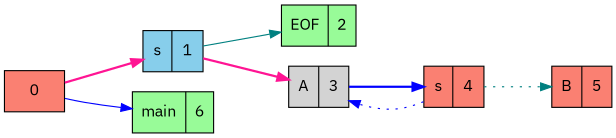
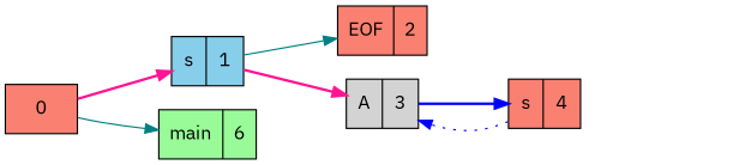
  digraph {
    fontname="IBM Plex Sans"
    rankdir=LR
    node [fillcolor=salmon fontname="IBM Plex Sans" shape=record style=filled]
    edge [color=blue fontname="IBM Plex Sans" style=bold]
    n1 [label=0]
    n2 [fillcolor=skyblue label="{s|1}"]
    n3 [fillcolor=palegreen label="{main|6}"]
-   n4 [fillcolor=palegreen label="{EOF|2}"]
+   n4 [label="{EOF|2}"]
    n5 [fillcolor=lightgrey label="{A|3}"]
    n6 [label="{s|4}"]
-   n7 [label="{B|5}"]
    n1 -> n2 [color=deeppink label="        "]
-   n1 -> n3 [label="        " style=solid]
+   n1 -> n3 [color=teal label="        " style=solid]
    n2 -> n4 [color=teal label="        " style=solid]
    n2 -> n5 [color=deeppink label="        "]
    n5 -> n6 [label="        "]
    n6 -> n5 [label="        " style=dotted]
-   n6 -> n7 [color=teal label="        " style=dotted]
  }
